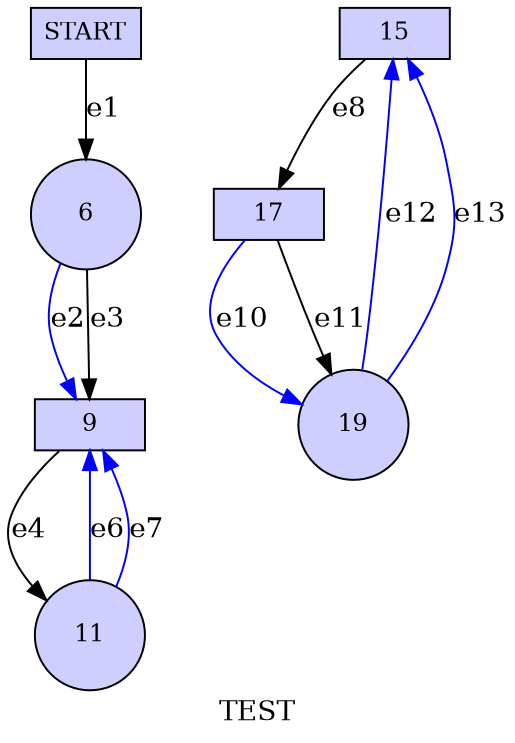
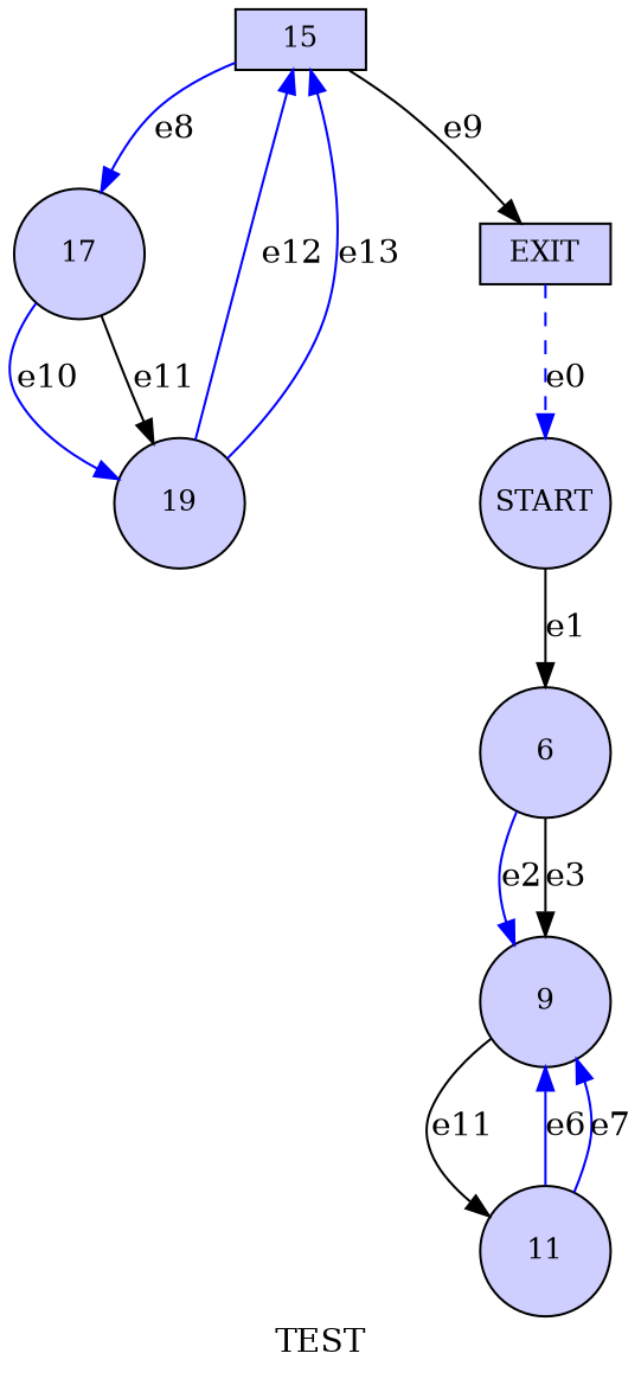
  digraph {
    label=TEST
    node [fillcolor="#CECEFF" fixedsize=true fontsize=12 shape=circle style=filled]
    edge [color=blue style=solid]
-   n1 [height=0.36 label=START shape=box width=0.78]
+   n1 [height=0.36 label=START width=0.78]
    n2 [height=0.36 label=6 width=0.78]
-   n3 [height=0.36 label=9 shape=box width=0.78]
+   n3 [height=0.36 label=9 width=0.78]
    n4 [height=0.36 label=11 width=0.78]
    n5 [height=0.36 label=15 shape=box width=0.78]
-   n6 [height=0.36 label=17 shape=box width=0.78]
+   n6 [height=0.36 label=17 width=0.78]
+   n7 [height=0.36 label=EXIT shape=box width=0.78]
    n8 [height=0.36 label=19 width=0.78]
    n1 -> n2 [color=black label=e1]
    n2 -> n3 [label=e2]
    n2 -> n3 [color=black label=e3]
-   n3 -> n4 [color=black label=e4]
+   n3 -> n4 [color=black label=e11]
    n4 -> n3 [label=e6]
    n4 -> n3 [label=e7]
-   n5 -> n6 [color=black label=e8]
+   n5 -> n6 [label=e8]
+   n5 -> n7 [color=black label=e9]
    n6 -> n8 [label=e10]
    n6 -> n8 [color=black label=e11]
+   n7 -> n1 [label=e0 style=dashed]
    n8 -> n5 [label=e12]
    n8 -> n5 [label=e13]
  }
